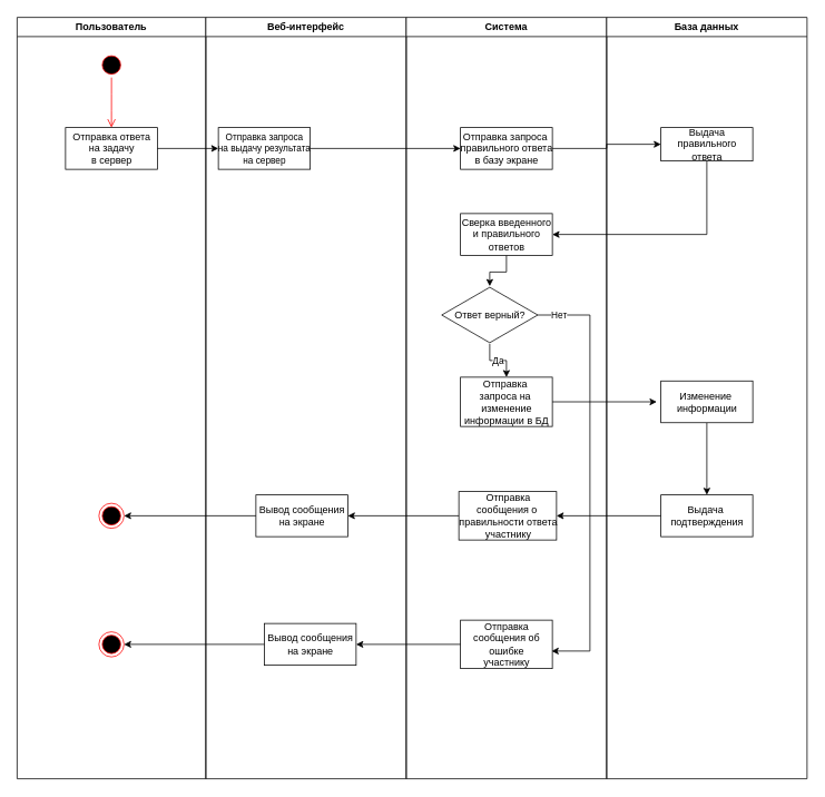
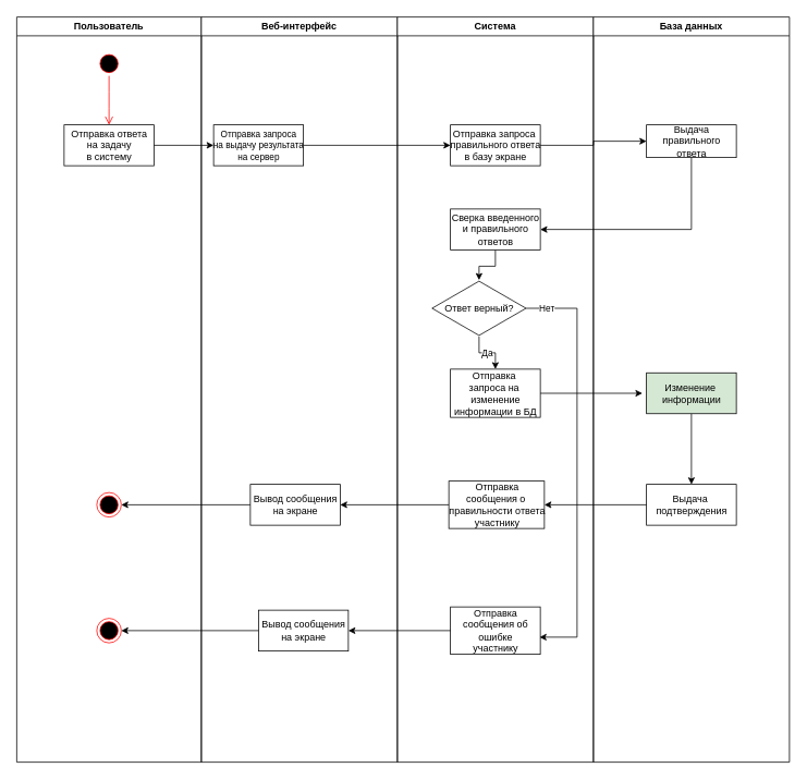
  <mxCell id="0" />
  <mxCell id="1" parent="0" />
  <mxCell id="2" value="Пользователь" style="swimlane;whiteSpace=wrap" parent="1" vertex="1"><mxGeometry x="20" y="20" width="226" height="912" as="geometry" /></mxCell>
  <mxCell id="3" value="" style="edgeStyle=elbowEdgeStyle;elbow=horizontal;verticalAlign=bottom;endArrow=open;endSize=8;strokeColor=#FF0000;endFill=1;rounded=0" parent="2" edge="1"><mxGeometry x="100" y="40" as="geometry"><mxPoint x="115" y="110" as="targetPoint" /></mxGeometry></mxCell>
  <mxCell id="4" value="" style="endArrow=open;strokeColor=#FF0000;endFill=1;rounded=0" parent="2" edge="1"><mxGeometry relative="1" as="geometry" /></mxCell>
  <mxCell id="5" value="" style="endArrow=open;strokeColor=#FF0000;endFill=1;rounded=0" parent="2" edge="1"><mxGeometry relative="1" as="geometry" /></mxCell>
  <mxCell id="6" value="" style="ellipse;html=1;shape=startState;fillColor=#000000;strokeColor=#ff0000;" vertex="1" parent="2"><mxGeometry x="98" y="42" width="30" height="30" as="geometry" /></mxCell>
  <mxCell id="7" value="" style="edgeStyle=orthogonalEdgeStyle;html=1;verticalAlign=bottom;endArrow=open;endSize=8;strokeColor=#ff0000;" edge="1" source="6" parent="2"><mxGeometry relative="1" as="geometry"><mxPoint x="113" y="132" as="targetPoint" /></mxGeometry></mxCell>
- <mxCell id="8" value="Отправка ответа &lt;br&gt;на задачу &lt;br&gt;в сервер" style="html=1;" vertex="1" parent="2"><mxGeometry x="58" y="132" width="110" height="50" as="geometry" /></mxCell>
+ <mxCell id="8" value="Отправка ответа &lt;br&gt;на задачу &lt;br&gt;в систему" style="html=1;" vertex="1" parent="2"><mxGeometry x="58" y="132" width="110" height="50" as="geometry" /></mxCell>
  <mxCell id="9" value="" style="ellipse;html=1;shape=endState;fillColor=#000000;strokeColor=#ff0000;" vertex="1" parent="2"><mxGeometry x="98" y="582" width="30" height="30" as="geometry" /></mxCell>
  <mxCell id="10" value="Веб-интерфейс" style="swimlane;whiteSpace=wrap" parent="1" vertex="1"><mxGeometry x="246" y="20" width="240" height="912" as="geometry" /></mxCell>
  <mxCell id="11" value="" style="edgeStyle=elbowEdgeStyle;elbow=horizontal;verticalAlign=bottom;endArrow=open;endSize=8;strokeColor=#FF0000;endFill=1;rounded=0" parent="10" edge="1"><mxGeometry x="40" y="20" as="geometry"><mxPoint x="55" y="90" as="targetPoint" /></mxGeometry></mxCell>
  <mxCell id="12" value="" style="endArrow=open;strokeColor=#FF0000;endFill=1;rounded=0" parent="10" edge="1"><mxGeometry relative="1" as="geometry" /></mxCell>
  <mxCell id="13" value="" style="endArrow=open;strokeColor=#FF0000;endFill=1;rounded=0" parent="10" edge="1"><mxGeometry relative="1" as="geometry" /></mxCell>
  <mxCell id="14" value="yes" style="edgeStyle=elbowEdgeStyle;elbow=horizontal;align=left;verticalAlign=bottom;endArrow=open;endSize=8;strokeColor=#FF0000;exitX=0.5;exitY=0;endFill=1;rounded=0;entryX=0.75;entryY=0.5;entryPerimeter=0" parent="10" edge="1"><mxGeometry x="-1" relative="1" as="geometry"><mxPoint x="160" y="150" as="targetPoint" /><Array as="points"><mxPoint x="190" y="180" /></Array></mxGeometry></mxCell>
  <mxCell id="15" value="no" style="edgeStyle=elbowEdgeStyle;elbow=horizontal;align=left;verticalAlign=top;endArrow=open;endSize=8;strokeColor=#FF0000;endFill=1;rounded=0" parent="10" edge="1"><mxGeometry x="-1" relative="1" as="geometry"><mxPoint x="190" y="305" as="targetPoint" /></mxGeometry></mxCell>
  <mxCell id="16" value="" style="endArrow=open;strokeColor=#FF0000;endFill=1;rounded=0" parent="10" edge="1"><mxGeometry relative="1" as="geometry" /></mxCell>
  <mxCell id="17" value="" style="edgeStyle=elbowEdgeStyle;elbow=horizontal;verticalAlign=bottom;endArrow=open;endSize=8;strokeColor=#FF0000;endFill=1;rounded=0" parent="10" edge="1"><mxGeometry x="130" y="90" as="geometry"><mxPoint x="230" y="140" as="targetPoint" /></mxGeometry></mxCell>
  <mxCell id="18" value="" style="endArrow=none;strokeColor=#FF0000;endFill=0;rounded=0;dashed=1" parent="10" edge="1"><mxGeometry relative="1" as="geometry" /></mxCell>
  <mxCell id="19" value="&lt;font style=&quot;font-size: 11px&quot;&gt;Отправка запроса&lt;br&gt;на выдачу результата&lt;br&gt;на сервер&lt;/font&gt;&lt;br&gt;" style="html=1;" vertex="1" parent="10"><mxGeometry x="15" y="132" width="110" height="50" as="geometry" /></mxCell>
  <mxCell id="20" value="Вывод сообщения&lt;br&gt;на экране&lt;br&gt;" style="html=1;" vertex="1" parent="10"><mxGeometry x="60" y="572" width="110" height="50" as="geometry" /></mxCell>
  <mxCell id="21" value="Вывод сообщения&lt;br&gt;на экране&lt;br&gt;" style="html=1;" vertex="1" parent="10"><mxGeometry x="70" y="726" width="110" height="50" as="geometry" /></mxCell>
  <mxCell id="22" value="Система" style="swimlane;whiteSpace=wrap" parent="1" vertex="1"><mxGeometry x="486" y="20" width="240" height="912" as="geometry" /></mxCell>
  <mxCell id="23" value="" style="endArrow=open;strokeColor=#FF0000;endFill=1;rounded=0" parent="22" edge="1"><mxGeometry relative="1" as="geometry" /></mxCell>
  <mxCell id="24" value="Отправка запроса&amp;nbsp;&lt;br&gt;правильного ответа&lt;br&gt;в базу экране&lt;br&gt;" style="html=1;" vertex="1" parent="22"><mxGeometry x="65" y="132" width="110" height="50" as="geometry" /></mxCell>
  <mxCell id="25" style="edgeStyle=orthogonalEdgeStyle;rounded=0;orthogonalLoop=1;jettySize=auto;html=1;" edge="1" parent="22" source="26" target="29"><mxGeometry relative="1" as="geometry" /></mxCell>
  <mxCell id="26" value="Сверка введенного&lt;br&gt;и правильного&lt;br&gt;ответов&lt;br&gt;" style="html=1;" vertex="1" parent="22"><mxGeometry x="65" y="235" width="110" height="50" as="geometry" /></mxCell>
  <mxCell id="27" value="Да" style="edgeStyle=orthogonalEdgeStyle;rounded=0;orthogonalLoop=1;jettySize=auto;html=1;" edge="1" parent="22" source="29" target="31"><mxGeometry relative="1" as="geometry" /></mxCell>
  <mxCell id="28" value="Нет" style="edgeStyle=orthogonalEdgeStyle;rounded=0;orthogonalLoop=1;jettySize=auto;html=1;entryX=0.991;entryY=0.638;entryDx=0;entryDy=0;entryPerimeter=0;" edge="1" parent="22" source="29" target="32"><mxGeometry x="-0.908" relative="1" as="geometry"><Array as="points"><mxPoint x="220" y="357" /><mxPoint x="220" y="759" /></Array><mxPoint x="1" as="offset" /></mxGeometry></mxCell>
  <mxCell id="29" value="Ответ верный?" style="html=1;whiteSpace=wrap;aspect=fixed;shape=isoRectangle;" vertex="1" parent="22"><mxGeometry x="42.5" y="322" width="115" height="69" as="geometry" /></mxCell>
  <mxCell id="30" value="Отправка &lt;br&gt;сообщения о&amp;nbsp;&lt;br&gt;правильности ответа&lt;br&gt;участнику&lt;br&gt;" style="html=1;" vertex="1" parent="22"><mxGeometry x="63" y="568" width="117" height="58" as="geometry" /></mxCell>
  <mxCell id="31" value="Отправка&amp;nbsp;&lt;br&gt;запроса на&amp;nbsp;&lt;br&gt;изменение&lt;br&gt;информации в БД&lt;br&gt;" style="html=1;" vertex="1" parent="22"><mxGeometry x="65" y="431" width="110" height="59" as="geometry" /></mxCell>
  <mxCell id="32" value="Отправка &lt;br&gt;сообщения об &lt;br&gt;ошибке&lt;br&gt;участнику&lt;br&gt;" style="html=1;" vertex="1" parent="22"><mxGeometry x="65" y="722" width="110" height="58" as="geometry" /></mxCell>
  <mxCell id="33" value="" style="endArrow=open;strokeColor=#FF0000;endFill=1;rounded=0" parent="1" edge="1"><mxGeometry relative="1" as="geometry" /></mxCell>
  <mxCell id="34" value="База данных" style="swimlane;whiteSpace=wrap" vertex="1" parent="1"><mxGeometry x="726" y="20" width="240" height="912" as="geometry" /></mxCell>
  <mxCell id="35" value="" style="endArrow=open;strokeColor=#FF0000;endFill=1;rounded=0" edge="1" parent="34"><mxGeometry relative="1" as="geometry" /></mxCell>
  <mxCell id="36" value="Выдача &lt;br&gt;правильного&lt;br&gt;ответа&lt;br&gt;" style="html=1;" vertex="1" parent="34"><mxGeometry x="65" y="132" width="110" height="40" as="geometry" /></mxCell>
  <mxCell id="37" style="edgeStyle=orthogonalEdgeStyle;rounded=0;orthogonalLoop=1;jettySize=auto;html=1;" edge="1" parent="34" source="38" target="39"><mxGeometry relative="1" as="geometry" /></mxCell>
- <mxCell id="38" value="Изменение&amp;nbsp;&lt;br&gt;информации&lt;br&gt;" style="html=1;" vertex="1" parent="34"><mxGeometry x="65" y="435.5" width="110" height="50" as="geometry" /></mxCell>
+ <mxCell id="38" value="Изменение&amp;nbsp;&lt;br&gt;информации&lt;br&gt;" style="html=1;fillColor=#d5e8d4;" vertex="1" parent="34"><mxGeometry x="65" y="435.5" width="110" height="50" as="geometry" /></mxCell>
  <mxCell id="39" value="Выдача&amp;nbsp;&lt;br&gt;подтверждения&lt;br&gt;" style="html=1;" vertex="1" parent="34"><mxGeometry x="65" y="572" width="110" height="50" as="geometry" /></mxCell>
  <mxCell id="40" style="edgeStyle=orthogonalEdgeStyle;rounded=0;orthogonalLoop=1;jettySize=auto;html=1;" edge="1" parent="1" source="8" target="19"><mxGeometry relative="1" as="geometry" /></mxCell>
  <mxCell id="41" style="edgeStyle=orthogonalEdgeStyle;rounded=0;orthogonalLoop=1;jettySize=auto;html=1;entryX=0;entryY=0.5;entryDx=0;entryDy=0;" edge="1" parent="1" source="19" target="24"><mxGeometry relative="1" as="geometry" /></mxCell>
  <mxCell id="42" style="edgeStyle=orthogonalEdgeStyle;rounded=0;orthogonalLoop=1;jettySize=auto;html=1;entryX=0;entryY=0.5;entryDx=0;entryDy=0;" edge="1" parent="1" source="24" target="36"><mxGeometry relative="1" as="geometry" /></mxCell>
  <mxCell id="43" style="edgeStyle=orthogonalEdgeStyle;rounded=0;orthogonalLoop=1;jettySize=auto;html=1;entryX=1;entryY=0.5;entryDx=0;entryDy=0;" edge="1" parent="1" source="36" target="26"><mxGeometry relative="1" as="geometry"><Array as="points"><mxPoint x="846" y="280" /></Array></mxGeometry></mxCell>
  <mxCell id="44" style="edgeStyle=orthogonalEdgeStyle;rounded=0;orthogonalLoop=1;jettySize=auto;html=1;" edge="1" parent="1" source="31"><mxGeometry relative="1" as="geometry"><mxPoint x="786" y="480.5" as="targetPoint" /></mxGeometry></mxCell>
  <mxCell id="45" style="edgeStyle=orthogonalEdgeStyle;rounded=0;orthogonalLoop=1;jettySize=auto;html=1;entryX=1;entryY=0.5;entryDx=0;entryDy=0;" edge="1" parent="1" source="39" target="30"><mxGeometry relative="1" as="geometry" /></mxCell>
  <mxCell id="46" style="edgeStyle=orthogonalEdgeStyle;rounded=0;orthogonalLoop=1;jettySize=auto;html=1;entryX=1;entryY=0.5;entryDx=0;entryDy=0;" edge="1" parent="1" source="30" target="20"><mxGeometry relative="1" as="geometry" /></mxCell>
  <mxCell id="47" style="edgeStyle=orthogonalEdgeStyle;rounded=0;orthogonalLoop=1;jettySize=auto;html=1;entryX=1;entryY=0.5;entryDx=0;entryDy=0;" edge="1" parent="1" source="20" target="9"><mxGeometry relative="1" as="geometry" /></mxCell>
  <mxCell id="48" style="edgeStyle=orthogonalEdgeStyle;rounded=0;orthogonalLoop=1;jettySize=auto;html=1;entryX=1;entryY=0.5;entryDx=0;entryDy=0;" edge="1" parent="1" source="32" target="21"><mxGeometry relative="1" as="geometry" /></mxCell>
  <mxCell id="49" value="" style="ellipse;html=1;shape=endState;fillColor=#000000;strokeColor=#ff0000;" vertex="1" parent="1"><mxGeometry x="118" y="756" width="30" height="30" as="geometry" /></mxCell>
  <mxCell id="50" style="edgeStyle=orthogonalEdgeStyle;rounded=0;orthogonalLoop=1;jettySize=auto;html=1;entryX=1;entryY=0.5;entryDx=0;entryDy=0;" edge="1" parent="1" source="21" target="49"><mxGeometry relative="1" as="geometry" /></mxCell>
